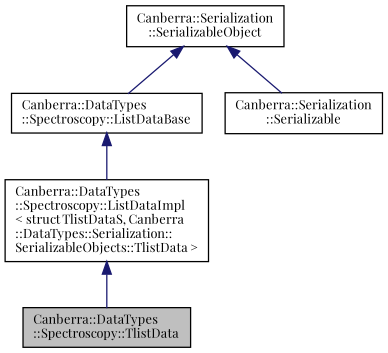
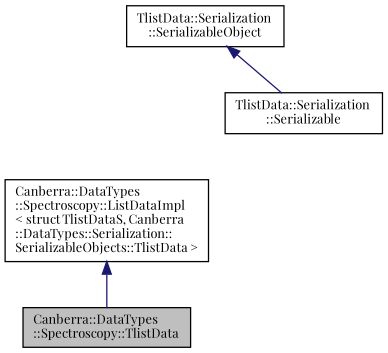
  digraph {
    fontname="Playfair Display"
    rankdir=TB
    node [color=black fillcolor=white fontname="Playfair Display" fontsize=10 shape=record style=filled]
    edge [color=midnightblue dir=back fontname="Playfair Display" fontsize=10 labelfontname=Helvetica labelfontsize=10 style=solid]
    n1 [fillcolor=grey75 fontcolor=black height=0.2 label="Canberra::DataTypes\l::Spectroscopy::TlistData" width=0.4]
    n2 [height=0.2 label="Canberra::DataTypes\l::Spectroscopy::ListDataImpl\l\< struct TlistDataS, Canberra\l::DataTypes::Serialization::\lSerializableObjects::TlistData \>" width=0.4]
-   n3 [height=0.2 label="Canberra::DataTypes\l::Spectroscopy::ListDataBase" width=0.4]
-   n4 [height=0.2 label="Canberra::Serialization\l::SerializableObject" width=0.4]
-   n5 [height=0.2 label="Canberra::Serialization\l::Serializable" width=0.4]
+   n4 [height=0.2 label="TlistData::Serialization\l::SerializableObject" width=0.4]
+   n5 [height=0.2 label="TlistData::Serialization\l::Serializable" width=0.4]
    n2 -> n1
-   n3 -> n2
-   n4 -> n3
    n4 -> n5
  }
